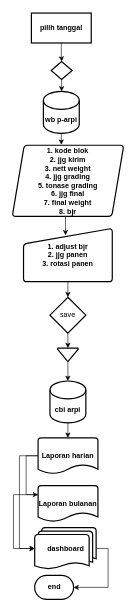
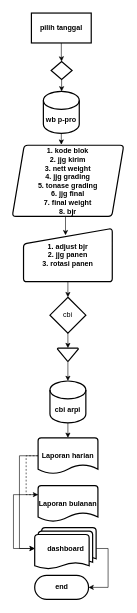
  <mxCell id="0" />
  <mxCell id="1" parent="0" />
  <mxCell id="2" value="" style="edgeStyle=orthogonalEdgeStyle;rounded=0;orthogonalLoop=1;jettySize=auto;html=1;" parent="1" source="3" target="4" edge="1"><mxGeometry relative="1" as="geometry" /></mxCell>
  <mxCell id="3" value="pilih tanggal" style="rounded=1;whiteSpace=wrap;html=1;strokeWidth=2;arcSize=0;fontStyle=1;" parent="1" vertex="1"><mxGeometry x="52" y="20" width="100" height="50" as="geometry" /></mxCell>
  <mxCell id="4" value="" style="rhombus;whiteSpace=wrap;html=1;rounded=1;strokeWidth=2;arcSize=0;fontStyle=1;" parent="1" vertex="1"><mxGeometry x="85" y="101" width="35" height="30" as="geometry" /></mxCell>
  <mxCell id="5" style="edgeStyle=orthogonalEdgeStyle;rounded=0;orthogonalLoop=1;jettySize=auto;html=1;exitX=0.5;exitY=1;exitDx=0;exitDy=0;exitPerimeter=0;" parent="1" source="6" edge="1"><mxGeometry relative="1" as="geometry"><mxPoint x="102" y="240" as="targetPoint" /></mxGeometry></mxCell>
- <mxCell id="6" value="wb p-arpi" style="shape=cylinder3;whiteSpace=wrap;html=1;boundedLbl=1;backgroundOutline=1;size=15;strokeWidth=2;rounded=1;arcSize=12;fontStyle=1;" parent="1" vertex="1"><mxGeometry x="72" y="151" width="60" height="70" as="geometry" /></mxCell>
+ <mxCell id="6" value="wb p-pro" style="shape=cylinder3;whiteSpace=wrap;html=1;boundedLbl=1;backgroundOutline=1;size=15;strokeWidth=2;rounded=1;arcSize=12;fontStyle=1;" parent="1" vertex="1"><mxGeometry x="72" y="151" width="60" height="70" as="geometry" /></mxCell>
  <mxCell id="7" style="edgeStyle=orthogonalEdgeStyle;rounded=0;orthogonalLoop=1;jettySize=auto;html=1;exitX=0.5;exitY=1;exitDx=0;exitDy=0;entryX=0.473;entryY=0.128;entryDx=0;entryDy=0;entryPerimeter=0;" edge="1" parent="1" source="8" target="17"><mxGeometry relative="1" as="geometry" /></mxCell>
  <mxCell id="8" value="1. kode blok&lt;br&gt;2. jjg kirim&lt;br&gt;3. nett weight&lt;br&gt;4. jjg grading&lt;br&gt;5. tonase grading&lt;br&gt;6. jjg final&lt;br&gt;7. final weight&lt;br&gt;8. bjr" style="shape=parallelogram;perimeter=parallelogramPerimeter;whiteSpace=wrap;html=1;fixedSize=1;strokeWidth=2;rounded=1;arcSize=12;fontStyle=1;" parent="1" vertex="1"><mxGeometry x="20" y="241" width="186.34" height="119" as="geometry" /></mxCell>
  <mxCell id="9" style="edgeStyle=orthogonalEdgeStyle;rounded=0;orthogonalLoop=1;jettySize=auto;html=1;entryX=0.5;entryY=0;entryDx=0;entryDy=0;entryPerimeter=0;" parent="1" source="4" target="6" edge="1"><mxGeometry relative="1" as="geometry" /></mxCell>
  <mxCell id="10" style="edgeStyle=orthogonalEdgeStyle;rounded=0;orthogonalLoop=1;jettySize=auto;html=1;exitX=0.5;exitY=1;exitDx=0;exitDy=0;exitPerimeter=0;entryX=0.5;entryY=0;entryDx=0;entryDy=0;entryPerimeter=0;" parent="1" source="11" target="15" edge="1"><mxGeometry relative="1" as="geometry" /></mxCell>
- <mxCell id="11" value="save" style="strokeWidth=2;html=1;shape=mxgraph.flowchart.decision;whiteSpace=wrap;" parent="1" vertex="1"><mxGeometry x="83" y="495" width="60" height="60" as="geometry" /></mxCell>
+ <mxCell id="11" value="cbi" style="strokeWidth=2;html=1;shape=mxgraph.flowchart.decision;whiteSpace=wrap;" parent="1" vertex="1"><mxGeometry x="83" y="495" width="60" height="60" as="geometry" /></mxCell>
  <mxCell id="12" style="edgeStyle=orthogonalEdgeStyle;rounded=0;orthogonalLoop=1;jettySize=auto;html=1;exitX=0.5;exitY=1;exitDx=0;exitDy=0;exitPerimeter=0;" edge="1" parent="1" source="13"><mxGeometry relative="1" as="geometry"><mxPoint x="113" y="730" as="targetPoint" /></mxGeometry></mxCell>
  <mxCell id="13" value="cbi arpi" style="shape=cylinder3;whiteSpace=wrap;html=1;boundedLbl=1;backgroundOutline=1;size=15;strokeWidth=2;rounded=1;arcSize=12;fontStyle=1;" parent="1" vertex="1"><mxGeometry x="83" y="635" width="60" height="70" as="geometry" /></mxCell>
  <mxCell id="14" style="edgeStyle=orthogonalEdgeStyle;rounded=0;orthogonalLoop=1;jettySize=auto;html=1;exitX=0.5;exitY=1;exitDx=0;exitDy=0;exitPerimeter=0;entryX=0.5;entryY=0;entryDx=0;entryDy=0;entryPerimeter=0;" parent="1" source="15" target="13" edge="1"><mxGeometry relative="1" as="geometry" /></mxCell>
  <mxCell id="15" value="" style="strokeWidth=2;html=1;shape=mxgraph.flowchart.merge_or_storage;whiteSpace=wrap;" parent="1" vertex="1"><mxGeometry x="95.5" y="580" width="35" height="22.11" as="geometry" /></mxCell>
  <mxCell id="16" style="edgeStyle=orthogonalEdgeStyle;rounded=0;orthogonalLoop=1;jettySize=auto;html=1;exitX=0.5;exitY=1;exitDx=0;exitDy=0;entryX=0.5;entryY=0;entryDx=0;entryDy=0;entryPerimeter=0;" edge="1" parent="1" source="17" target="11"><mxGeometry relative="1" as="geometry" /></mxCell>
  <mxCell id="17" value="&lt;b&gt;1. adjust bjr&lt;br style=&quot;border-color: var(--border-color);&quot;&gt;2. jjg panen&lt;br style=&quot;border-color: var(--border-color);&quot;&gt;3. rotasi panen&lt;/b&gt;" style="html=1;strokeWidth=2;shape=manualInput;whiteSpace=wrap;rounded=1;size=26;arcSize=11;" vertex="1" parent="1"><mxGeometry x="38.83" y="380" width="148.34" height="89" as="geometry" /></mxCell>
- <mxCell id="18" style="edgeStyle=orthogonalEdgeStyle;rounded=0;orthogonalLoop=1;jettySize=auto;html=1;exitX=0;exitY=0.5;exitDx=0;exitDy=0;exitPerimeter=0;entryX=0;entryY=0.25;entryDx=0;entryDy=0;entryPerimeter=0;" edge="1" parent="1" source="20" target="22"><mxGeometry relative="1" as="geometry" /></mxCell>
+ <mxCell id="18" style="edgeStyle=orthogonalEdgeStyle;rounded=0;orthogonalLoop=1;jettySize=auto;html=1;exitX=0;exitY=0.5;exitDx=0;exitDy=0;exitPerimeter=0;entryX=0;entryY=0.25;entryDx=0;entryDy=0;entryPerimeter=0;dashed=1;" edge="1" parent="1" source="20" target="22"><mxGeometry relative="1" as="geometry" /></mxCell>
  <mxCell id="19" style="edgeStyle=orthogonalEdgeStyle;rounded=0;orthogonalLoop=1;jettySize=auto;html=1;exitX=0;exitY=0.5;exitDx=0;exitDy=0;exitPerimeter=0;entryX=0;entryY=0.5;entryDx=0;entryDy=0;entryPerimeter=0;" edge="1" parent="1" source="20" target="25"><mxGeometry relative="1" as="geometry"><Array as="points"><mxPoint x="32" y="760" /><mxPoint x="32" y="915" /></Array></mxGeometry></mxCell>
  <mxCell id="20" value="Laporan harian" style="strokeWidth=2;html=1;shape=mxgraph.flowchart.document2;whiteSpace=wrap;size=0.25;fontStyle=1" vertex="1" parent="1"><mxGeometry x="63.17" y="730" width="100" height="60" as="geometry" /></mxCell>
  <mxCell id="21" style="edgeStyle=orthogonalEdgeStyle;rounded=0;orthogonalLoop=1;jettySize=auto;html=1;exitX=0;exitY=0.25;exitDx=0;exitDy=0;exitPerimeter=0;entryX=0;entryY=0.5;entryDx=0;entryDy=0;entryPerimeter=0;" edge="1" parent="1" source="22" target="25"><mxGeometry relative="1" as="geometry"><Array as="points"><mxPoint x="22" y="825" /><mxPoint x="22" y="915" /></Array></mxGeometry></mxCell>
  <mxCell id="22" value="Laporan bulanan" style="strokeWidth=2;html=1;shape=mxgraph.flowchart.document2;whiteSpace=wrap;size=0.25;fontStyle=1" vertex="1" parent="1"><mxGeometry x="63.17" y="810" width="100" height="60" as="geometry" /></mxCell>
- <mxCell id="23" value="end" style="rounded=1;whiteSpace=wrap;html=1;arcSize=50;strokeWidth=2;fontStyle=1;" vertex="1" parent="1"><mxGeometry x="57.5" y="960" width="65" height="40" as="geometry" /></mxCell>
+ <mxCell id="23" value="end" style="rounded=1;whiteSpace=wrap;html=1;arcSize=50;strokeWidth=2;fontStyle=1;" vertex="1" parent="1"><mxGeometry x="57.5" y="960" width="90" height="40" as="geometry" /></mxCell>
  <mxCell id="24" style="edgeStyle=orthogonalEdgeStyle;rounded=0;orthogonalLoop=1;jettySize=auto;html=1;exitX=1;exitY=0.5;exitDx=0;exitDy=0;exitPerimeter=0;entryX=1;entryY=0.5;entryDx=0;entryDy=0;" edge="1" parent="1" source="25" target="23"><mxGeometry relative="1" as="geometry" /></mxCell>
  <mxCell id="25" value="dashboard" style="strokeWidth=2;html=1;shape=mxgraph.flowchart.multi-document;whiteSpace=wrap;fontStyle=1" vertex="1" parent="1"><mxGeometry x="57.5" y="880" width="102.67" height="70" as="geometry" /></mxCell>
